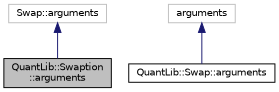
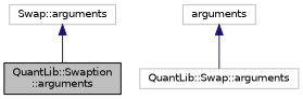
  digraph {
    node [color=black fillcolor=white fontname=Helvetica fontsize=10 shape=record style=filled]
    edge [color=midnightblue dir=back fontname=Helvetica fontsize=10 labelfontname=Helvetica labelfontsize=10 style=solid]
    n1 [fillcolor=grey75 fontcolor=black height=0.2 label="QuantLib::Swaption\l::arguments" width=0.4]
-   n2 [height=0.2 label="QuantLib::Swap::arguments" width=0.4]
+   n2 [color=grey75 height=0.2 label="QuantLib::Swap::arguments" width=0.4]
    n3 [color=grey75 height=0.2 label=arguments width=0.4]
    n4 [color=grey75 height=0.2 label="Swap::arguments" width=0.4]
    n3 -> n2
    n4 -> n1
  }
